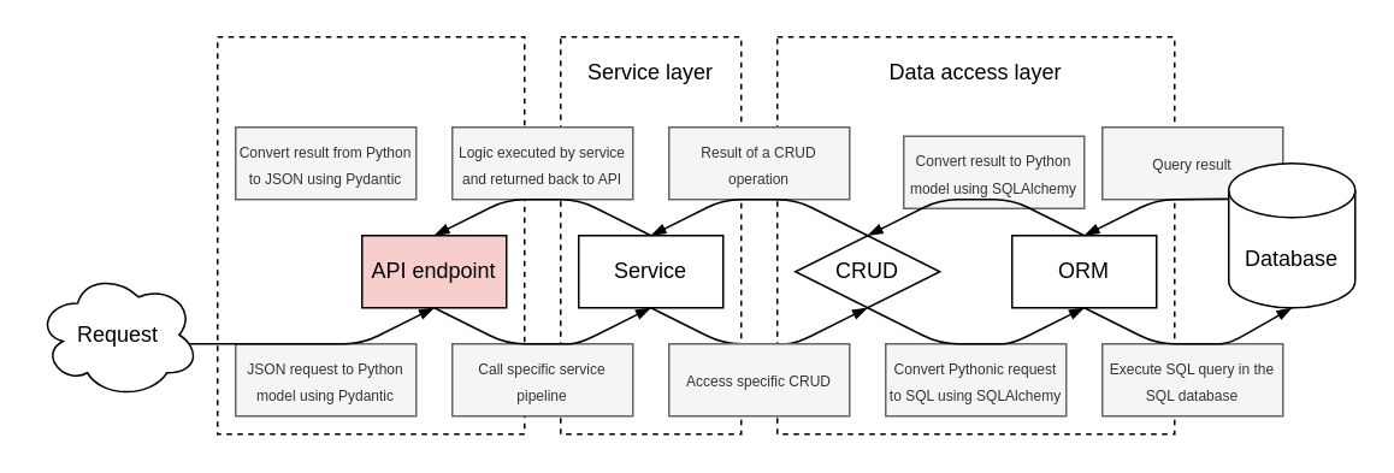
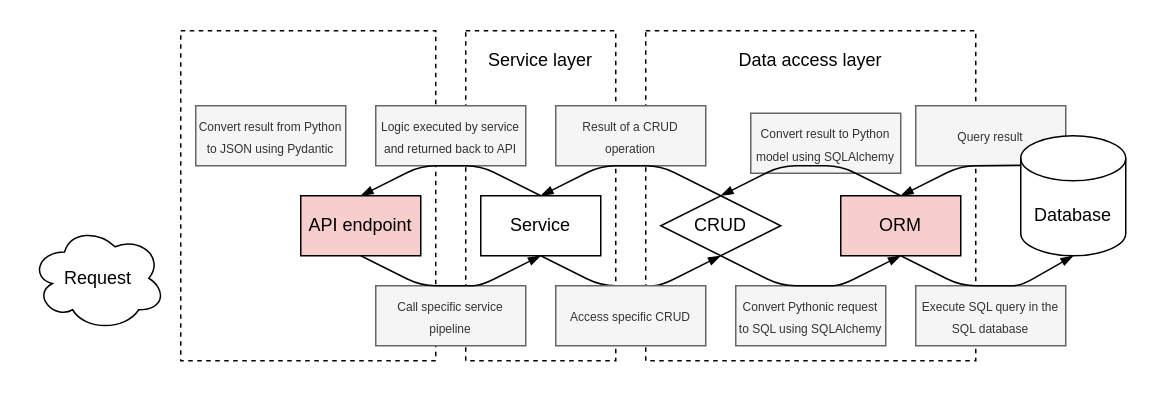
  <mxCell id="0" />
  <mxCell id="1" parent="0" />
  <mxCell id="2" value="" style="rounded=0;whiteSpace=wrap;html=1;shadow=0;glass=0;dashed=1;fillColor=none;" vertex="1" parent="1"><mxGeometry x="430" y="20" width="220" height="220" as="geometry" /></mxCell>
  <mxCell id="3" value="&lt;font style=&quot;font-size: 8px&quot;&gt;Execute SQL query in the SQL database&lt;/font&gt;" style="text;html=1;strokeColor=#666666;fillColor=#f5f5f5;align=center;verticalAlign=middle;whiteSpace=wrap;rounded=0;fontColor=#333333;" vertex="1" parent="1"><mxGeometry x="610" y="190" width="100" height="40" as="geometry" /></mxCell>
  <mxCell id="4" value="&lt;span style=&quot;font-size: 8px&quot;&gt;Query result&lt;/span&gt;" style="text;html=1;strokeColor=#666666;fillColor=#f5f5f5;align=center;verticalAlign=middle;whiteSpace=wrap;rounded=0;fontColor=#333333;" vertex="1" parent="1"><mxGeometry x="610" y="70" width="100" height="40" as="geometry" /></mxCell>
  <mxCell id="5" value="" style="rounded=0;whiteSpace=wrap;html=1;shadow=0;glass=0;dashed=1;fillColor=none;" vertex="1" parent="1"><mxGeometry x="310" y="20" width="100" height="220" as="geometry" /></mxCell>
  <mxCell id="6" value="" style="rounded=0;whiteSpace=wrap;html=1;shadow=0;glass=0;dashed=1;fillColor=none;" vertex="1" parent="1"><mxGeometry x="120" y="20" width="170" height="220" as="geometry" /></mxCell>
  <mxCell id="7" value="API endpoint" style="rounded=0;whiteSpace=wrap;html=1;fillColor=#f8cecc;" vertex="1" parent="1"><mxGeometry x="200" y="130" width="80" height="40" as="geometry" /></mxCell>
  <mxCell id="8" value="Service" style="rounded=0;whiteSpace=wrap;html=1;" vertex="1" parent="1"><mxGeometry x="320" y="130" width="80" height="40" as="geometry" /></mxCell>
  <mxCell id="9" value="CRUD" style="rhombus;whiteSpace=wrap;html=1;" vertex="1" parent="1"><mxGeometry x="440" y="130" width="80" height="40" as="geometry" /></mxCell>
- <mxCell id="10" value="ORM" style="rounded=0;whiteSpace=wrap;html=1;" vertex="1" parent="1"><mxGeometry x="560" y="130" width="80" height="40" as="geometry" /></mxCell>
+ <mxCell id="10" value="ORM" style="rounded=0;whiteSpace=wrap;html=1;fillColor=#f8cecc;" vertex="1" parent="1"><mxGeometry x="560" y="130" width="80" height="40" as="geometry" /></mxCell>
  <mxCell id="11" value="Database" style="shape=cylinder3;whiteSpace=wrap;html=1;boundedLbl=1;backgroundOutline=1;size=15;" vertex="1" parent="1"><mxGeometry x="680" y="90" width="70" height="80" as="geometry" /></mxCell>
  <mxCell id="12" value="Request" style="ellipse;shape=cloud;whiteSpace=wrap;html=1;" vertex="1" parent="1"><mxGeometry x="20" y="150" width="90" height="70" as="geometry" /></mxCell>
  <mxCell id="13" value="" style="endArrow=blockThin;html=1;endFill=1;exitX=0.5;exitY=1;exitDx=0;exitDy=0;entryX=0.5;entryY=1;entryDx=0;entryDy=0;" edge="1" parent="1" source="8" target="9"><mxGeometry width="50" height="50" relative="1" as="geometry"><mxPoint x="370" y="180" as="sourcePoint" /><mxPoint x="480" y="180" as="targetPoint" /><Array as="points"><mxPoint x="400" y="190" /><mxPoint x="420" y="190" /><mxPoint x="440" y="190" /></Array></mxGeometry></mxCell>
- <mxCell id="14" value="&lt;font style=&quot;font-size: 8px&quot;&gt;JSON request to Python model using Pydantic&lt;/font&gt;" style="text;html=1;strokeColor=#666666;fillColor=#f5f5f5;align=center;verticalAlign=middle;whiteSpace=wrap;rounded=0;fontColor=#333333;" vertex="1" parent="1"><mxGeometry x="130" y="190" width="100" height="40" as="geometry" /></mxCell>
  <mxCell id="15" value="&lt;font style=&quot;font-size: 8px&quot;&gt;Call specific service pipeline&lt;/font&gt;" style="text;html=1;strokeColor=#666666;fillColor=#f5f5f5;align=center;verticalAlign=middle;whiteSpace=wrap;rounded=0;fontColor=#333333;" vertex="1" parent="1"><mxGeometry x="250" y="190" width="100" height="40" as="geometry" /></mxCell>
  <mxCell id="16" value="&lt;font style=&quot;font-size: 8px&quot;&gt;Access specific CRUD&lt;/font&gt;" style="text;html=1;strokeColor=#666666;fillColor=#f5f5f5;align=center;verticalAlign=middle;whiteSpace=wrap;rounded=0;fontColor=#333333;" vertex="1" parent="1"><mxGeometry x="370" y="190" width="100" height="40" as="geometry" /></mxCell>
  <mxCell id="17" value="&lt;font style=&quot;font-size: 8px&quot;&gt;Convert Pythonic request to SQL using SQLAlchemy&lt;/font&gt;" style="text;html=1;strokeColor=#666666;fillColor=#f5f5f5;align=center;verticalAlign=middle;whiteSpace=wrap;rounded=0;fontColor=#333333;" vertex="1" parent="1"><mxGeometry x="490" y="190" width="100" height="40" as="geometry" /></mxCell>
  <mxCell id="18" value="&lt;span style=&quot;font-size: 8px&quot;&gt;Convert result to Python model&amp;nbsp;&lt;/span&gt;&lt;span style=&quot;font-size: 8px&quot;&gt;using&lt;/span&gt;&lt;span style=&quot;font-size: 8px&quot;&gt;&amp;nbsp;SQLAlchemy&lt;/span&gt;" style="text;html=1;strokeColor=#666666;fillColor=#f5f5f5;align=center;verticalAlign=middle;whiteSpace=wrap;rounded=0;fontColor=#333333;" vertex="1" parent="1"><mxGeometry x="500" y="75" width="100" height="40" as="geometry" /></mxCell>
  <mxCell id="19" value="&lt;span style=&quot;font-size: 8px&quot;&gt;Result of a CRUD operation&lt;/span&gt;" style="text;html=1;strokeColor=#666666;fillColor=#f5f5f5;align=center;verticalAlign=middle;whiteSpace=wrap;rounded=0;fontColor=#333333;" vertex="1" parent="1"><mxGeometry x="370" y="70" width="100" height="40" as="geometry" /></mxCell>
  <mxCell id="20" value="&lt;span style=&quot;font-size: 8px&quot;&gt;Convert result from Python to JSON using Pydantic&lt;/span&gt;" style="text;html=1;strokeColor=#666666;fillColor=#f5f5f5;align=center;verticalAlign=middle;whiteSpace=wrap;rounded=0;fontColor=#333333;" vertex="1" parent="1"><mxGeometry x="130" y="70" width="100" height="40" as="geometry" /></mxCell>
  <mxCell id="21" value="&lt;span style=&quot;font-size: 8px&quot;&gt;Logic executed by service and returned back to API&lt;/span&gt;" style="text;html=1;strokeColor=#666666;align=center;verticalAlign=middle;whiteSpace=wrap;rounded=0;fillColor=#f5f5f5;fontColor=#333333;" vertex="1" parent="1"><mxGeometry x="250" y="70" width="100" height="40" as="geometry" /></mxCell>
- <mxCell id="22" value="" style="endArrow=blockThin;html=1;endFill=1;exitX=0.935;exitY=0.572;exitDx=0;exitDy=0;exitPerimeter=0;entryX=0.5;entryY=1;entryDx=0;entryDy=0;" edge="1" parent="1" source="12" target="7"><mxGeometry width="50" height="50" relative="1" as="geometry"><mxPoint x="340" y="170" as="sourcePoint" /><mxPoint x="240" y="195" as="targetPoint" /><Array as="points"><mxPoint x="200" y="190" /></Array></mxGeometry></mxCell>
  <mxCell id="23" value="" style="endArrow=blockThin;html=1;endFill=1;exitX=0.5;exitY=1;exitDx=0;exitDy=0;entryX=0.5;entryY=1;entryDx=0;entryDy=0;" edge="1" parent="1" source="7" target="8"><mxGeometry width="50" height="50" relative="1" as="geometry"><mxPoint x="300" y="170" as="sourcePoint" /><mxPoint x="340" y="170" as="targetPoint" /><Array as="points"><mxPoint x="280" y="190" /><mxPoint x="300" y="190" /><mxPoint x="320" y="190" /></Array></mxGeometry></mxCell>
  <mxCell id="24" value="" style="endArrow=blockThin;html=1;endFill=1;exitX=0.5;exitY=0;exitDx=0;exitDy=0;entryX=0.5;entryY=0;entryDx=0;entryDy=0;" edge="1" parent="1" source="8" target="7"><mxGeometry width="50" height="50" relative="1" as="geometry"><mxPoint x="360" y="120" as="sourcePoint" /><mxPoint x="240" y="120" as="targetPoint" /><Array as="points"><mxPoint x="320" y="110" /><mxPoint x="280" y="110" /></Array></mxGeometry></mxCell>
  <mxCell id="25" value="" style="endArrow=blockThin;html=1;endFill=1;exitX=0.5;exitY=0;exitDx=0;exitDy=0;entryX=0.5;entryY=0;entryDx=0;entryDy=0;" edge="1" parent="1" source="9" target="8"><mxGeometry width="50" height="50" relative="1" as="geometry"><mxPoint x="480" y="120" as="sourcePoint" /><mxPoint x="360" y="120" as="targetPoint" /><Array as="points"><mxPoint x="440" y="110" /><mxPoint x="400" y="110" /></Array></mxGeometry></mxCell>
  <mxCell id="26" value="" style="endArrow=blockThin;html=1;endFill=1;exitX=0.5;exitY=0;exitDx=0;exitDy=0;entryX=0.5;entryY=0;entryDx=0;entryDy=0;" edge="1" parent="1" source="10" target="9"><mxGeometry width="50" height="50" relative="1" as="geometry"><mxPoint x="520" y="140" as="sourcePoint" /><mxPoint x="560" y="140" as="targetPoint" /><Array as="points"><mxPoint x="560" y="110" /><mxPoint x="520" y="110" /></Array></mxGeometry></mxCell>
  <mxCell id="27" value="" style="endArrow=blockThin;html=1;endFill=1;exitX=0.5;exitY=1;exitDx=0;exitDy=0;entryX=0.5;entryY=1;entryDx=0;entryDy=0;" edge="1" parent="1" source="9" target="10"><mxGeometry width="50" height="50" relative="1" as="geometry"><mxPoint x="490" y="180" as="sourcePoint" /><mxPoint x="590" y="180" as="targetPoint" /><Array as="points"><mxPoint x="520" y="190" /><mxPoint x="540" y="190" /><mxPoint x="560" y="190" /></Array></mxGeometry></mxCell>
  <mxCell id="28" value="" style="endArrow=blockThin;html=1;endFill=1;exitX=0.5;exitY=1;exitDx=0;exitDy=0;entryX=0.5;entryY=1;entryDx=0;entryDy=0;entryPerimeter=0;" edge="1" parent="1" source="10" target="11"><mxGeometry width="50" height="50" relative="1" as="geometry"><mxPoint x="610" y="180" as="sourcePoint" /><mxPoint x="710" y="180" as="targetPoint" /><Array as="points"><mxPoint x="640" y="190" /><mxPoint x="660" y="190" /><mxPoint x="680" y="190" /></Array></mxGeometry></mxCell>
  <mxCell id="29" value="" style="endArrow=blockThin;html=1;endFill=1;exitX=-0.006;exitY=0.246;exitDx=0;exitDy=0;exitPerimeter=0;entryX=0.5;entryY=0;entryDx=0;entryDy=0;" edge="1" parent="1" source="11" target="10"><mxGeometry width="50" height="50" relative="1" as="geometry"><mxPoint x="530" y="130" as="sourcePoint" /><mxPoint x="570" y="130" as="targetPoint" /><Array as="points"><mxPoint x="640" y="110" /></Array></mxGeometry></mxCell>
  <mxCell id="30" value="Service layer" style="text;html=1;strokeColor=none;fillColor=none;align=center;verticalAlign=middle;whiteSpace=wrap;rounded=0;shadow=0;glass=0;dashed=1;" vertex="1" parent="1"><mxGeometry x="320" y="30" width="80" height="20" as="geometry" /></mxCell>
  <mxCell id="31" value="Data access layer" style="text;html=1;strokeColor=none;fillColor=none;align=center;verticalAlign=middle;whiteSpace=wrap;rounded=0;shadow=0;glass=0;dashed=1;" vertex="1" parent="1"><mxGeometry x="480" y="30" width="120" height="20" as="geometry" /></mxCell>
